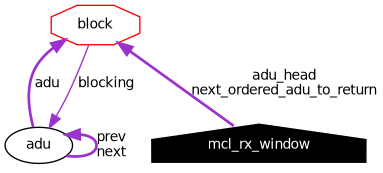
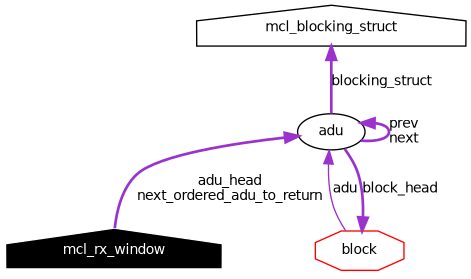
  digraph {
    node [color=black fontname=Helvetica fontsize=10 shape=house]
    edge [color=darkorchid3 dir=back fontname=Helvetica fontsize=10 labelfontname=Helvetica labelfontsize=10 style=bold]
    n1 [color=white fillcolor=black fontcolor=white height=0.2 label=mcl_rx_window style=filled width=0.4]
    n2 [height=0.2 label=adu shape=ellipse width=0.4]
    n3 [color=red height=0.2 label=block shape=octagon width=0.4]
-   n3 -> n1 [label="adu_head\nnext_ordered_adu_to_return"]
+   n4 [height=0.2 label=mcl_blocking_struct width=0.4]
+   n2 -> n1 [label="adu_head\nnext_ordered_adu_to_return"]
    n2 -> n2 [label="prev\nnext"]
-   n2 -> n3 [label=blocking style=solid]
-   n3 -> n2 [label=adu]
+   n2 -> n3 [label=adu style=solid]
+   n3 -> n2 [label=block_head]
+   n4 -> n2 [label=blocking_struct]
  }
